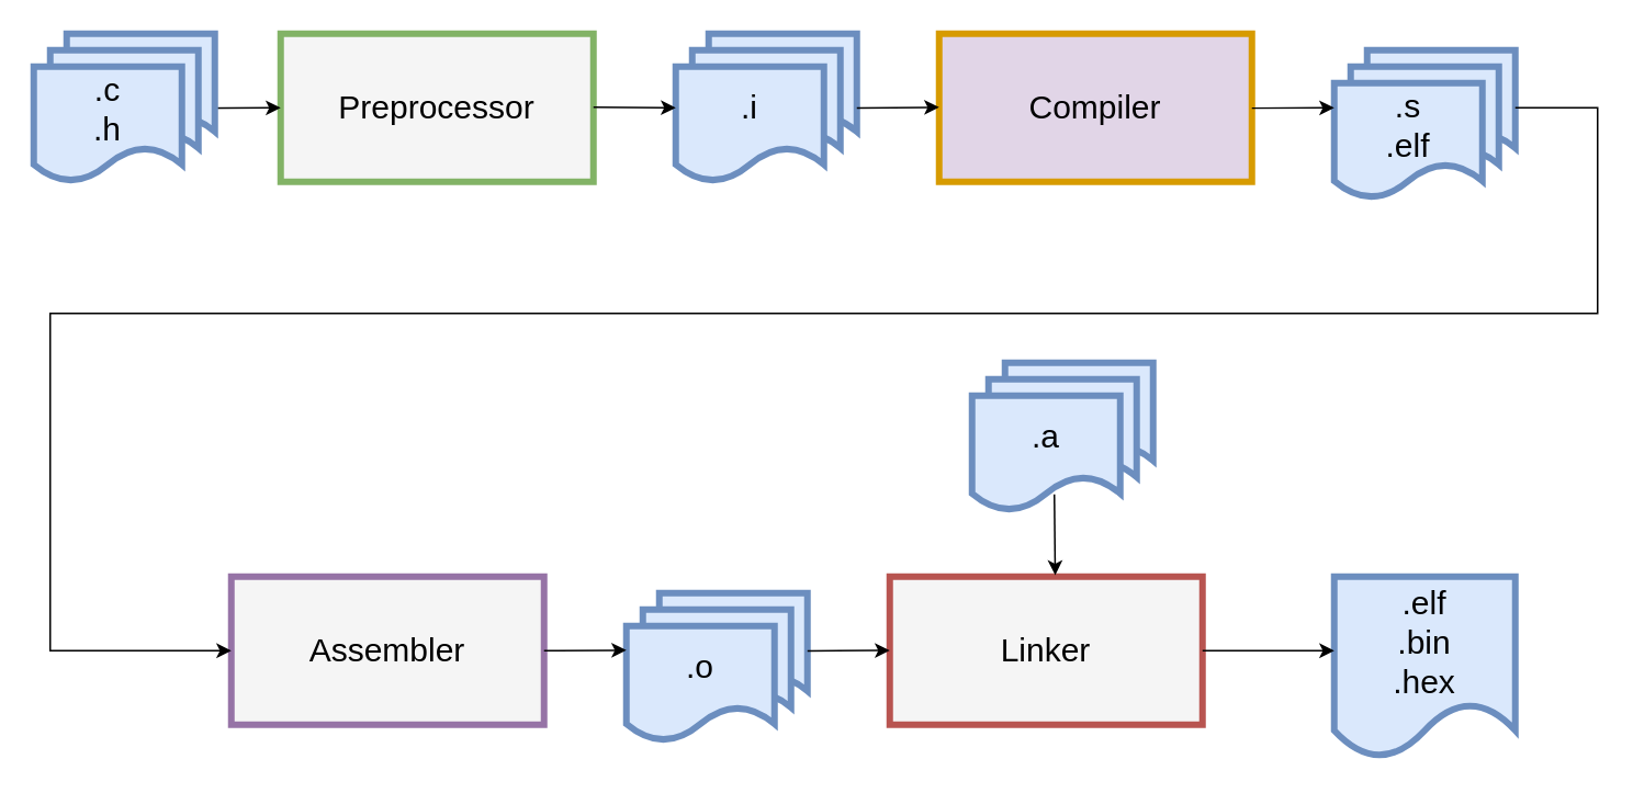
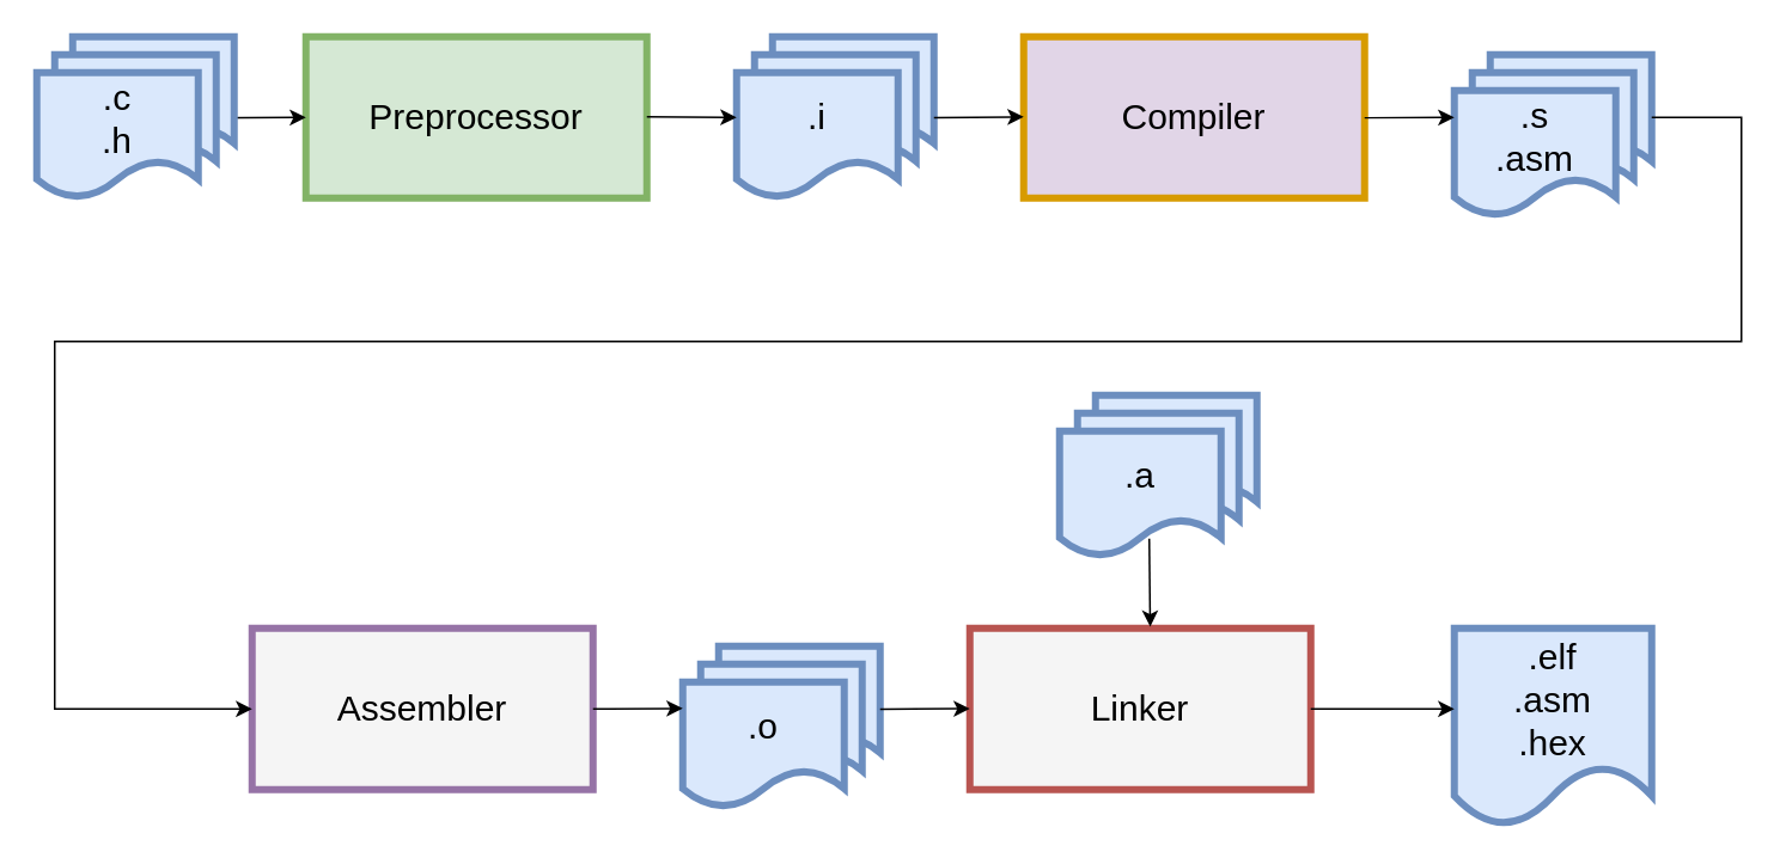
  <mxCell id="0" />
  <mxCell id="1" parent="0" />
  <mxCell id="2" value="" style="group" vertex="1" connectable="0" parent="1"><mxGeometry x="810" y="30" width="110" height="90" as="geometry" /></mxCell>
  <mxCell id="3" value="&lt;div&gt;.c&lt;/div&gt;&lt;div&gt;.h&lt;br&gt;&lt;/div&gt;" style="shape=document;whiteSpace=wrap;html=1;boundedLbl=1;fillColor=#dae8fc;strokeColor=#6c8ebf;strokeWidth=4;movable=1;resizable=1;rotatable=1;deletable=1;editable=1;locked=0;connectable=1;" vertex="1" parent="2"><mxGeometry x="20" width="90" height="70" as="geometry" /></mxCell>
  <mxCell id="4" value="&lt;div&gt;.c&lt;/div&gt;&lt;div&gt;.h&lt;br&gt;&lt;/div&gt;" style="shape=document;whiteSpace=wrap;html=1;boundedLbl=1;fillColor=#dae8fc;strokeColor=#6c8ebf;strokeWidth=4;movable=1;resizable=1;rotatable=1;deletable=1;editable=1;locked=0;connectable=1;" vertex="1" parent="2"><mxGeometry x="10" y="10" width="90" height="70" as="geometry" /></mxCell>
- <mxCell id="5" value="&lt;div style=&quot;font-size: 20px;&quot;&gt;&lt;font style=&quot;font-size: 20px;&quot;&gt;.s&lt;/font&gt;&lt;/div&gt;&lt;div style=&quot;font-size: 20px;&quot;&gt;&lt;font style=&quot;font-size: 20px;&quot;&gt;&lt;font style=&quot;font-size: 20px;&quot;&gt;.elf&lt;/font&gt;&lt;br&gt;&lt;/font&gt;&lt;/div&gt;" style="shape=document;whiteSpace=wrap;html=1;boundedLbl=1;fillColor=#dae8fc;strokeColor=#6c8ebf;strokeWidth=4;movable=1;resizable=1;rotatable=1;deletable=1;editable=1;locked=0;connectable=1;" vertex="1" parent="2"><mxGeometry y="20" width="90" height="70" as="geometry" /></mxCell>
+ <mxCell id="5" value="&lt;div style=&quot;font-size: 20px;&quot;&gt;&lt;font style=&quot;font-size: 20px;&quot;&gt;.s&lt;/font&gt;&lt;/div&gt;&lt;div style=&quot;font-size: 20px;&quot;&gt;&lt;font style=&quot;font-size: 20px;&quot;&gt;&lt;font style=&quot;font-size: 20px;&quot;&gt;.asm&lt;/font&gt;&lt;br&gt;&lt;/font&gt;&lt;/div&gt;" style="shape=document;whiteSpace=wrap;html=1;boundedLbl=1;fillColor=#dae8fc;strokeColor=#6c8ebf;strokeWidth=4;movable=1;resizable=1;rotatable=1;deletable=1;editable=1;locked=0;connectable=1;" vertex="1" parent="2"><mxGeometry y="20" width="90" height="70" as="geometry" /></mxCell>
  <mxCell id="6" value="" style="group" vertex="1" connectable="0" parent="1"><mxGeometry x="380" y="360" width="110" height="90" as="geometry" /></mxCell>
  <mxCell id="7" value="&lt;div&gt;.c&lt;/div&gt;&lt;div&gt;.h&lt;br&gt;&lt;/div&gt;" style="shape=document;whiteSpace=wrap;html=1;boundedLbl=1;fillColor=#dae8fc;strokeColor=#6c8ebf;strokeWidth=4;movable=1;resizable=1;rotatable=1;deletable=1;editable=1;locked=0;connectable=1;" vertex="1" parent="6"><mxGeometry x="20" width="90" height="70" as="geometry" /></mxCell>
  <mxCell id="8" value="&lt;div&gt;.c&lt;/div&gt;&lt;div&gt;.h&lt;br&gt;&lt;/div&gt;" style="shape=document;whiteSpace=wrap;html=1;boundedLbl=1;fillColor=#dae8fc;strokeColor=#6c8ebf;strokeWidth=4;movable=1;resizable=1;rotatable=1;deletable=1;editable=1;locked=0;connectable=1;" vertex="1" parent="6"><mxGeometry x="10" y="10" width="90" height="70" as="geometry" /></mxCell>
  <mxCell id="9" value="&lt;font style=&quot;font-size: 13px;&quot;&gt;&lt;font style=&quot;font-size: 14px;&quot;&gt;&lt;font style=&quot;font-size: 15px;&quot;&gt;&lt;font style=&quot;font-size: 16px;&quot;&gt;&lt;font style=&quot;font-size: 17px;&quot;&gt;&lt;font style=&quot;font-size: 18px;&quot;&gt;&lt;font style=&quot;font-size: 19px;&quot;&gt;&lt;font style=&quot;font-size: 20px;&quot;&gt;.o&lt;/font&gt;&lt;/font&gt;&lt;/font&gt;&lt;/font&gt;&lt;/font&gt;&lt;/font&gt;&lt;/font&gt;&lt;/font&gt;" style="shape=document;whiteSpace=wrap;html=1;boundedLbl=1;fillColor=#dae8fc;strokeColor=#6c8ebf;strokeWidth=4;movable=1;resizable=1;rotatable=1;deletable=1;editable=1;locked=0;connectable=1;" vertex="1" parent="6"><mxGeometry y="20" width="90" height="70" as="geometry" /></mxCell>
  <mxCell id="10" value="&lt;font style=&quot;font-size: 13px;&quot;&gt;&lt;font style=&quot;font-size: 14px;&quot;&gt;&lt;font style=&quot;font-size: 15px;&quot;&gt;&lt;font style=&quot;font-size: 16px;&quot;&gt;&lt;font style=&quot;font-size: 17px;&quot;&gt;&lt;font style=&quot;font-size: 18px;&quot;&gt;&lt;font style=&quot;font-size: 19px;&quot;&gt;&lt;font style=&quot;font-size: 20px;&quot;&gt;Compiler&lt;/font&gt;&lt;/font&gt;&lt;/font&gt;&lt;/font&gt;&lt;/font&gt;&lt;/font&gt;&lt;/font&gt;&lt;/font&gt;" style="rounded=0;whiteSpace=wrap;html=1;strokeWidth=4;fillColor=#e1d5e7;strokeColor=#d79b00;" vertex="1" parent="1"><mxGeometry x="570" y="20" width="190" height="90" as="geometry" /></mxCell>
  <mxCell id="11" value="&lt;font style=&quot;font-size: 13px;&quot;&gt;&lt;font style=&quot;font-size: 14px;&quot;&gt;&lt;font style=&quot;font-size: 15px;&quot;&gt;&lt;font style=&quot;font-size: 16px;&quot;&gt;&lt;font style=&quot;font-size: 17px;&quot;&gt;&lt;font style=&quot;font-size: 18px;&quot;&gt;&lt;font style=&quot;font-size: 19px;&quot;&gt;&lt;font style=&quot;font-size: 20px;&quot;&gt;Assembler&lt;/font&gt;&lt;/font&gt;&lt;/font&gt;&lt;/font&gt;&lt;/font&gt;&lt;/font&gt;&lt;/font&gt;&lt;/font&gt;" style="rounded=0;whiteSpace=wrap;html=1;strokeWidth=4;fillColor=#f5f5f5;strokeColor=#9673a6;" vertex="1" parent="1"><mxGeometry x="140" y="350" width="190" height="90" as="geometry" /></mxCell>
- <mxCell id="12" value="&lt;font style=&quot;font-size: 13px;&quot;&gt;&lt;font style=&quot;font-size: 14px;&quot;&gt;&lt;font style=&quot;font-size: 15px;&quot;&gt;&lt;font style=&quot;font-size: 16px;&quot;&gt;&lt;font style=&quot;font-size: 17px;&quot;&gt;&lt;font style=&quot;font-size: 18px;&quot;&gt;&lt;font style=&quot;font-size: 19px;&quot;&gt;&lt;font style=&quot;font-size: 20px;&quot;&gt;Preprocessor&lt;/font&gt;&lt;/font&gt;&lt;/font&gt;&lt;/font&gt;&lt;/font&gt;&lt;/font&gt;&lt;/font&gt;&lt;/font&gt;" style="rounded=0;whiteSpace=wrap;html=1;strokeWidth=4;fillColor=#f5f5f5;strokeColor=#82b366;" vertex="1" parent="1"><mxGeometry x="170" y="20" width="190" height="90" as="geometry" /></mxCell>
+ <mxCell id="12" value="&lt;font style=&quot;font-size: 13px;&quot;&gt;&lt;font style=&quot;font-size: 14px;&quot;&gt;&lt;font style=&quot;font-size: 15px;&quot;&gt;&lt;font style=&quot;font-size: 16px;&quot;&gt;&lt;font style=&quot;font-size: 17px;&quot;&gt;&lt;font style=&quot;font-size: 18px;&quot;&gt;&lt;font style=&quot;font-size: 19px;&quot;&gt;&lt;font style=&quot;font-size: 20px;&quot;&gt;Preprocessor&lt;/font&gt;&lt;/font&gt;&lt;/font&gt;&lt;/font&gt;&lt;/font&gt;&lt;/font&gt;&lt;/font&gt;&lt;/font&gt;" style="rounded=0;whiteSpace=wrap;html=1;strokeWidth=4;fillColor=#d5e8d4;strokeColor=#82b366;" vertex="1" parent="1"><mxGeometry x="170" y="20" width="190" height="90" as="geometry" /></mxCell>
  <mxCell id="13" value="" style="endArrow=classic;html=1;rounded=0;exitX=1.014;exitY=0.361;exitDx=0;exitDy=0;exitPerimeter=0;" edge="1" parent="1" source="17"><mxGeometry width="50" height="50" relative="1" as="geometry"><mxPoint x="310" y="-170" as="sourcePoint" /><mxPoint x="170" y="65" as="targetPoint" /></mxGeometry></mxCell>
  <mxCell id="14" value="" style="group" vertex="1" connectable="0" parent="1"><mxGeometry x="20" y="20" width="110" height="90" as="geometry" /></mxCell>
  <mxCell id="15" value="&lt;div&gt;.c&lt;/div&gt;&lt;div&gt;.h&lt;br&gt;&lt;/div&gt;" style="shape=document;whiteSpace=wrap;html=1;boundedLbl=1;fillColor=#dae8fc;strokeColor=#6c8ebf;strokeWidth=4;movable=1;resizable=1;rotatable=1;deletable=1;editable=1;locked=0;connectable=1;" vertex="1" parent="14"><mxGeometry x="20" width="90" height="70" as="geometry" /></mxCell>
  <mxCell id="16" value="&lt;div&gt;.c&lt;/div&gt;&lt;div&gt;.h&lt;br&gt;&lt;/div&gt;" style="shape=document;whiteSpace=wrap;html=1;boundedLbl=1;fillColor=#dae8fc;strokeColor=#6c8ebf;strokeWidth=4;movable=1;resizable=1;rotatable=1;deletable=1;editable=1;locked=0;connectable=1;" vertex="1" parent="14"><mxGeometry x="10" y="10" width="90" height="70" as="geometry" /></mxCell>
  <mxCell id="17" value="&lt;div style=&quot;font-size: 20px;&quot;&gt;&lt;font style=&quot;font-size: 20px;&quot;&gt;.c&lt;/font&gt;&lt;/div&gt;&lt;div style=&quot;font-size: 20px;&quot;&gt;&lt;font style=&quot;font-size: 20px;&quot;&gt;&lt;font style=&quot;font-size: 20px;&quot;&gt;.h&lt;/font&gt;&lt;br&gt;&lt;/font&gt;&lt;/div&gt;" style="shape=document;whiteSpace=wrap;html=1;boundedLbl=1;fillColor=#dae8fc;strokeColor=#6c8ebf;strokeWidth=4;movable=1;resizable=1;rotatable=1;deletable=1;editable=1;locked=0;connectable=1;" vertex="1" parent="14"><mxGeometry y="20" width="90" height="70" as="geometry" /></mxCell>
  <mxCell id="18" value="" style="group" vertex="1" connectable="0" parent="1"><mxGeometry x="410" y="20" width="110" height="90" as="geometry" /></mxCell>
  <mxCell id="19" value="&lt;div&gt;.c&lt;/div&gt;&lt;div&gt;.h&lt;br&gt;&lt;/div&gt;" style="shape=document;whiteSpace=wrap;html=1;boundedLbl=1;fillColor=#dae8fc;strokeColor=#6c8ebf;strokeWidth=4;movable=1;resizable=1;rotatable=1;deletable=1;editable=1;locked=0;connectable=1;" vertex="1" parent="18"><mxGeometry x="20" width="90" height="70" as="geometry" /></mxCell>
  <mxCell id="20" value="&lt;div&gt;.c&lt;/div&gt;&lt;div&gt;.h&lt;br&gt;&lt;/div&gt;" style="shape=document;whiteSpace=wrap;html=1;boundedLbl=1;fillColor=#dae8fc;strokeColor=#6c8ebf;strokeWidth=4;movable=1;resizable=1;rotatable=1;deletable=1;editable=1;locked=0;connectable=1;" vertex="1" parent="18"><mxGeometry x="10" y="10" width="90" height="70" as="geometry" /></mxCell>
  <mxCell id="21" value="&lt;font style=&quot;font-size: 13px;&quot;&gt;&lt;font style=&quot;font-size: 14px;&quot;&gt;&lt;font style=&quot;font-size: 15px;&quot;&gt;&lt;font style=&quot;font-size: 16px;&quot;&gt;&lt;font style=&quot;font-size: 17px;&quot;&gt;&lt;font style=&quot;font-size: 18px;&quot;&gt;&lt;font style=&quot;font-size: 19px;&quot;&gt;&lt;font style=&quot;font-size: 20px;&quot;&gt;.i&lt;/font&gt;&lt;/font&gt;&lt;/font&gt;&lt;/font&gt;&lt;/font&gt;&lt;/font&gt;&lt;/font&gt;&lt;/font&gt;" style="shape=document;whiteSpace=wrap;html=1;boundedLbl=1;fillColor=#dae8fc;strokeColor=#6c8ebf;strokeWidth=4;movable=1;resizable=1;rotatable=1;deletable=1;editable=1;locked=0;connectable=1;" vertex="1" parent="18"><mxGeometry y="20" width="90" height="70" as="geometry" /></mxCell>
  <mxCell id="22" value="" style="endArrow=classic;html=1;rounded=0;exitX=1.014;exitY=0.361;exitDx=0;exitDy=0;exitPerimeter=0;" edge="1" parent="1"><mxGeometry width="50" height="50" relative="1" as="geometry"><mxPoint x="360" y="64.7" as="sourcePoint" /><mxPoint x="410" y="65" as="targetPoint" /></mxGeometry></mxCell>
  <mxCell id="23" value="" style="endArrow=classic;html=1;rounded=0;exitX=1.014;exitY=0.361;exitDx=0;exitDy=0;exitPerimeter=0;" edge="1" parent="1"><mxGeometry width="50" height="50" relative="1" as="geometry"><mxPoint x="520" y="65.2" as="sourcePoint" /><mxPoint x="570" y="64.7" as="targetPoint" /></mxGeometry></mxCell>
  <mxCell id="24" value="" style="endArrow=classic;html=1;rounded=0;exitX=1.014;exitY=0.361;exitDx=0;exitDy=0;exitPerimeter=0;" edge="1" parent="1"><mxGeometry width="50" height="50" relative="1" as="geometry"><mxPoint x="760" y="65.25" as="sourcePoint" /><mxPoint x="810" y="65" as="targetPoint" /></mxGeometry></mxCell>
  <mxCell id="25" value="" style="endArrow=classic;html=1;rounded=0;exitX=1.014;exitY=0.361;exitDx=0;exitDy=0;exitPerimeter=0;entryX=0;entryY=0.5;entryDx=0;entryDy=0;" edge="1" parent="1" target="11"><mxGeometry width="50" height="50" relative="1" as="geometry"><mxPoint x="920" y="64.92" as="sourcePoint" /><mxPoint x="970" y="64.67" as="targetPoint" /><Array as="points"><mxPoint x="970" y="65" /><mxPoint x="970" y="190" /><mxPoint x="30" y="190" /><mxPoint x="30" y="395" /></Array></mxGeometry></mxCell>
  <mxCell id="26" value="" style="endArrow=classic;html=1;rounded=0;exitX=1.014;exitY=0.361;exitDx=0;exitDy=0;exitPerimeter=0;" edge="1" parent="1"><mxGeometry width="50" height="50" relative="1" as="geometry"><mxPoint x="330" y="394.97" as="sourcePoint" /><mxPoint x="380" y="394.72" as="targetPoint" /></mxGeometry></mxCell>
  <mxCell id="27" value="&lt;font style=&quot;font-size: 13px;&quot;&gt;&lt;font style=&quot;font-size: 14px;&quot;&gt;&lt;font style=&quot;font-size: 15px;&quot;&gt;&lt;font style=&quot;font-size: 16px;&quot;&gt;&lt;font style=&quot;font-size: 17px;&quot;&gt;&lt;font style=&quot;font-size: 18px;&quot;&gt;&lt;font style=&quot;font-size: 19px;&quot;&gt;&lt;font style=&quot;font-size: 20px;&quot;&gt;Linker&lt;/font&gt;&lt;/font&gt;&lt;/font&gt;&lt;/font&gt;&lt;/font&gt;&lt;/font&gt;&lt;/font&gt;&lt;/font&gt;" style="rounded=0;whiteSpace=wrap;html=1;strokeWidth=4;fillColor=#f5f5f5;strokeColor=#b85450;" vertex="1" parent="1"><mxGeometry x="540" y="350" width="190" height="90" as="geometry" /></mxCell>
  <mxCell id="28" value="" style="endArrow=classic;html=1;rounded=0;exitX=1.014;exitY=0.361;exitDx=0;exitDy=0;exitPerimeter=0;" edge="1" parent="1"><mxGeometry width="50" height="50" relative="1" as="geometry"><mxPoint x="490" y="395.12" as="sourcePoint" /><mxPoint x="540" y="394.87" as="targetPoint" /></mxGeometry></mxCell>
  <mxCell id="29" value="" style="group" vertex="1" connectable="0" parent="1"><mxGeometry x="590" y="220" width="110" height="90" as="geometry" /></mxCell>
  <mxCell id="30" value="&lt;div&gt;.c&lt;/div&gt;&lt;div&gt;.h&lt;br&gt;&lt;/div&gt;" style="shape=document;whiteSpace=wrap;html=1;boundedLbl=1;fillColor=#dae8fc;strokeColor=#6c8ebf;strokeWidth=4;movable=1;resizable=1;rotatable=1;deletable=1;editable=1;locked=0;connectable=1;" vertex="1" parent="29"><mxGeometry x="20" width="90" height="70" as="geometry" /></mxCell>
  <mxCell id="31" value="&lt;div&gt;.c&lt;/div&gt;&lt;div&gt;.h&lt;br&gt;&lt;/div&gt;" style="shape=document;whiteSpace=wrap;html=1;boundedLbl=1;fillColor=#dae8fc;strokeColor=#6c8ebf;strokeWidth=4;movable=1;resizable=1;rotatable=1;deletable=1;editable=1;locked=0;connectable=1;" vertex="1" parent="29"><mxGeometry x="10" y="10" width="90" height="70" as="geometry" /></mxCell>
  <mxCell id="32" value="&lt;font style=&quot;font-size: 13px;&quot;&gt;&lt;font style=&quot;font-size: 14px;&quot;&gt;&lt;font style=&quot;font-size: 15px;&quot;&gt;&lt;font style=&quot;font-size: 16px;&quot;&gt;&lt;font style=&quot;font-size: 17px;&quot;&gt;&lt;font style=&quot;font-size: 18px;&quot;&gt;&lt;font style=&quot;font-size: 19px;&quot;&gt;&lt;font style=&quot;font-size: 20px;&quot;&gt;.a&lt;/font&gt;&lt;/font&gt;&lt;/font&gt;&lt;/font&gt;&lt;/font&gt;&lt;/font&gt;&lt;/font&gt;&lt;/font&gt;" style="shape=document;whiteSpace=wrap;html=1;boundedLbl=1;fillColor=#dae8fc;strokeColor=#6c8ebf;strokeWidth=4;movable=1;resizable=1;rotatable=1;deletable=1;editable=1;locked=0;connectable=1;" vertex="1" parent="29"><mxGeometry y="20" width="90" height="70" as="geometry" /></mxCell>
  <mxCell id="33" value="" style="endArrow=classic;html=1;rounded=0;fontSize=20;entryX=0.529;entryY=-0.01;entryDx=0;entryDy=0;entryPerimeter=0;" edge="1" parent="1" target="27"><mxGeometry width="50" height="50" relative="1" as="geometry"><mxPoint x="640" y="300" as="sourcePoint" /><mxPoint x="690" y="310" as="targetPoint" /></mxGeometry></mxCell>
- <mxCell id="34" value="&lt;div style=&quot;font-size: 20px;&quot;&gt;&lt;font style=&quot;font-size: 20px;&quot;&gt;.elf&lt;/font&gt;&lt;/div&gt;&lt;div style=&quot;font-size: 20px;&quot;&gt;&lt;font style=&quot;font-size: 20px;&quot;&gt;.bin&lt;/font&gt;&lt;/div&gt;&lt;div style=&quot;font-size: 20px;&quot;&gt;&lt;font style=&quot;font-size: 20px;&quot;&gt;&lt;font style=&quot;font-size: 20px;&quot;&gt;.hex&lt;/font&gt;&lt;br&gt;&lt;/font&gt;&lt;/div&gt;" style="shape=document;whiteSpace=wrap;html=1;boundedLbl=1;fillColor=#dae8fc;strokeColor=#6c8ebf;strokeWidth=4;movable=1;resizable=1;rotatable=1;deletable=1;editable=1;locked=0;connectable=1;" vertex="1" parent="1"><mxGeometry x="810" y="350" width="110" height="110" as="geometry" /></mxCell>
+ <mxCell id="34" value="&lt;div style=&quot;font-size: 20px;&quot;&gt;&lt;font style=&quot;font-size: 20px;&quot;&gt;.elf&lt;/font&gt;&lt;/div&gt;&lt;div style=&quot;font-size: 20px;&quot;&gt;&lt;font style=&quot;font-size: 20px;&quot;&gt;.asm&lt;/font&gt;&lt;/div&gt;&lt;div style=&quot;font-size: 20px;&quot;&gt;&lt;font style=&quot;font-size: 20px;&quot;&gt;&lt;font style=&quot;font-size: 20px;&quot;&gt;.hex&lt;/font&gt;&lt;br&gt;&lt;/font&gt;&lt;/div&gt;" style="shape=document;whiteSpace=wrap;html=1;boundedLbl=1;fillColor=#dae8fc;strokeColor=#6c8ebf;strokeWidth=4;movable=1;resizable=1;rotatable=1;deletable=1;editable=1;locked=0;connectable=1;" vertex="1" parent="1"><mxGeometry x="810" y="350" width="110" height="110" as="geometry" /></mxCell>
  <mxCell id="35" value="" style="endArrow=classic;html=1;rounded=0;fontSize=20;exitX=1;exitY=0.5;exitDx=0;exitDy=0;" edge="1" parent="1" source="27"><mxGeometry width="50" height="50" relative="1" as="geometry"><mxPoint x="760" y="300" as="sourcePoint" /><mxPoint x="810" y="395" as="targetPoint" /></mxGeometry></mxCell>
